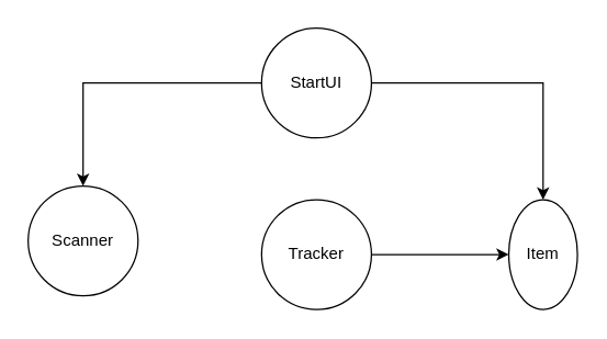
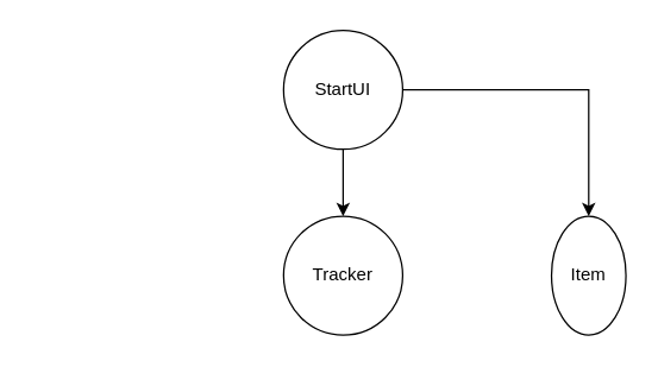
  <mxCell id="0" />
  <mxCell id="1" parent="0" />
+ <mxCell id="2" style="edgeStyle=orthogonalEdgeStyle;rounded=0;orthogonalLoop=1;jettySize=auto;html=1;entryX=0.5;entryY=0;entryDx=0;entryDy=0;" edge="1" parent="1" source="5" target="8"><mxGeometry relative="1" as="geometry" /></mxCell>
  <mxCell id="3" style="edgeStyle=orthogonalEdgeStyle;rounded=0;orthogonalLoop=1;jettySize=auto;html=1;entryX=0.5;entryY=0;entryDx=0;entryDy=0;" edge="1" parent="1" source="5" target="9"><mxGeometry relative="1" as="geometry" /></mxCell>
- <mxCell id="4" style="edgeStyle=orthogonalEdgeStyle;rounded=0;orthogonalLoop=1;jettySize=auto;html=1;entryX=0.5;entryY=0;entryDx=0;entryDy=0;" edge="1" parent="1" source="5" target="6"><mxGeometry relative="1" as="geometry" /></mxCell>
  <mxCell id="5" value="StartUI" style="ellipse;whiteSpace=wrap;html=1;aspect=fixed;" vertex="1" parent="1"><mxGeometry x="190" y="20" width="80" height="80" as="geometry" /></mxCell>
- <mxCell id="6" value="Scanner" style="ellipse;whiteSpace=wrap;html=1;aspect=fixed;" vertex="1" parent="1"><mxGeometry x="20" y="135" width="80" height="80" as="geometry" /></mxCell>
- <mxCell id="7" style="edgeStyle=orthogonalEdgeStyle;rounded=0;orthogonalLoop=1;jettySize=auto;html=1;" edge="1" parent="1" source="8" target="9"><mxGeometry relative="1" as="geometry" /></mxCell>
  <mxCell id="8" value="Tracker" style="ellipse;whiteSpace=wrap;html=1;aspect=fixed;" vertex="1" parent="1"><mxGeometry x="190" y="145" width="80" height="80" as="geometry" /></mxCell>
  <mxCell id="9" value="Item" style="ellipse;whiteSpace=wrap;html=1;aspect=fixed;" vertex="1" parent="1"><mxGeometry x="370" y="145" width="50" height="80" as="geometry" /></mxCell>
